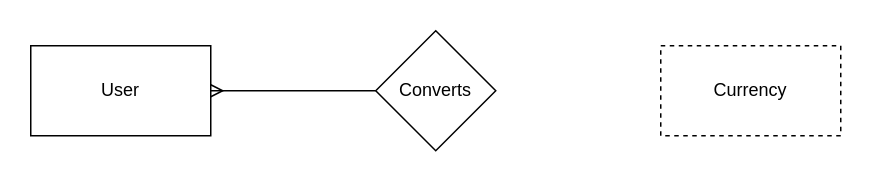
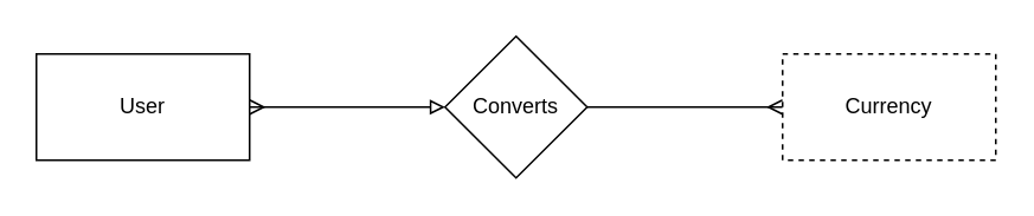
  <mxCell id="0" />
  <mxCell id="1" parent="0" />
- <mxCell id="2" style="edgeStyle=orthogonalEdgeStyle;rounded=0;orthogonalLoop=1;jettySize=auto;html=1;exitX=1;exitY=0.5;exitDx=0;exitDy=0;endArrow=none;endFill=0;startArrow=ERmany;startFill=0;" edge="1" parent="1" source="3" target="5"><mxGeometry relative="1" as="geometry" /></mxCell>
+ <mxCell id="2" style="edgeStyle=orthogonalEdgeStyle;rounded=0;orthogonalLoop=1;jettySize=auto;html=1;exitX=1;exitY=0.5;exitDx=0;exitDy=0;endArrow=block;endFill=0;startArrow=ERmany;startFill=0;" edge="1" parent="1" source="3" target="5"><mxGeometry relative="1" as="geometry" /></mxCell>
  <mxCell id="3" value="User" style="rounded=0;whiteSpace=wrap;html=1;" vertex="1" parent="1"><mxGeometry x="20" y="30" width="120" height="60" as="geometry" /></mxCell>
+ <mxCell id="4" style="edgeStyle=orthogonalEdgeStyle;rounded=0;orthogonalLoop=1;jettySize=auto;html=1;exitX=1;exitY=0.5;exitDx=0;exitDy=0;entryX=0;entryY=0.5;entryDx=0;entryDy=0;endArrow=ERmany;endFill=0;" edge="1" parent="1" source="5" target="6"><mxGeometry relative="1" as="geometry" /></mxCell>
  <mxCell id="5" value="Converts" style="rhombus;whiteSpace=wrap;html=1;" vertex="1" parent="1"><mxGeometry x="250" y="20" width="80" height="80" as="geometry" /></mxCell>
  <mxCell id="6" value="Currency" style="rounded=0;whiteSpace=wrap;html=1;dashed=1;" vertex="1" parent="1"><mxGeometry x="440" y="30" width="120" height="60" as="geometry" /></mxCell>
